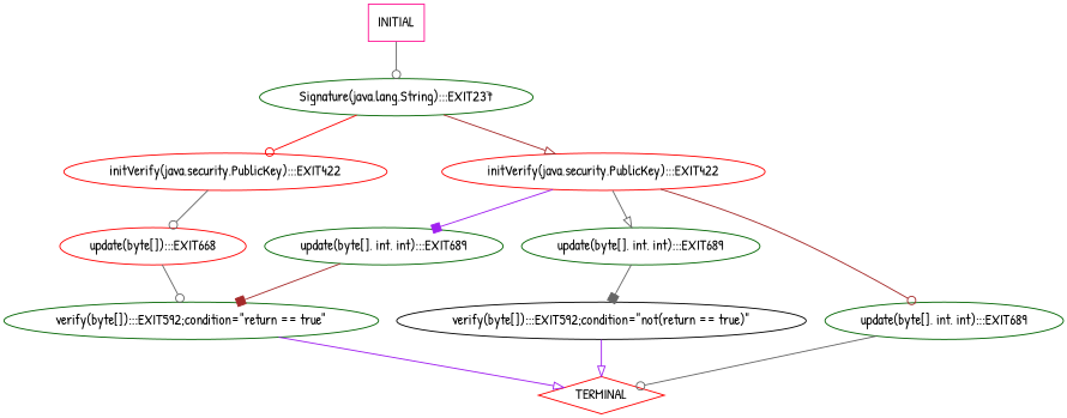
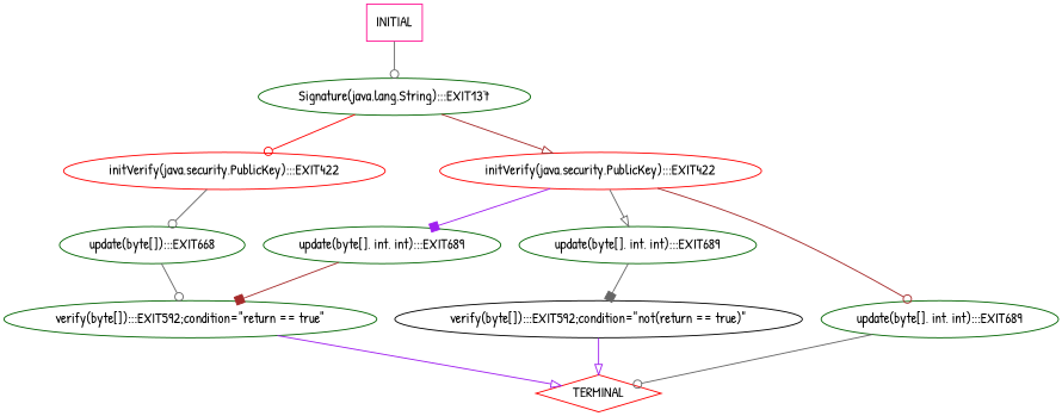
  digraph {
    fontname="Patrick Hand"
    node [color=darkgreen fontname="Patrick Hand"]
    edge [arrowhead=odot color=gray40 fontname="Patrick Hand"]
-   n1 [label="Signature(java.lang.String):::EXIT237"]
+   n1 [label="Signature(java.lang.String):::EXIT137"]
    n2 [color=red label="initVerify(java.security.PublicKey):::EXIT422"]
    n3 [color=red label="initVerify(java.security.PublicKey):::EXIT422"]
-   n4 [color=red label="update(byte[]):::EXIT668"]
+   n4 [label="update(byte[]):::EXIT668"]
    n5 [label="update(byte[], int, int):::EXIT689"]
    n6 [label="update(byte[], int, int):::EXIT689"]
    n7 [label="update(byte[], int, int):::EXIT689"]
    n8 [label="verify(byte[]):::EXIT592;condition=\"return == true\""]
    n9 [color=black label="verify(byte[]):::EXIT592;condition=\"not(return == true)\""]
    n10 [color=red label=TERMINAL shape=diamond]
    n11 [color=deeppink label=INITIAL shape=box]
    n1 -> n2 [color=red]
    n1 -> n3 [arrowhead=onormal color=brown]
    n2 -> n4
    n3 -> n5 [arrowhead=onormal]
    n3 -> n6 [arrowhead=box color=purple]
    n3 -> n7 [color=brown]
    n4 -> n8
    n5 -> n9 [arrowhead=box]
    n6 -> n8 [arrowhead=box color=brown]
    n7 -> n10
    n8 -> n10 [arrowhead=onormal color=purple]
    n9 -> n10 [arrowhead=onormal color=purple]
    n11 -> n1
  }
